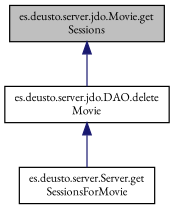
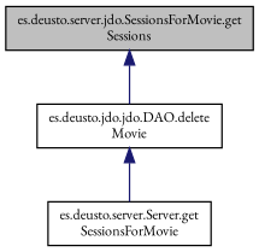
  digraph {
    fontname="EB Garamond"
    rankdir=TB
    node [color=black fillcolor=white fontname="EB Garamond" fontsize=10 shape=record style=filled]
    edge [color=midnightblue dir=back fontname="EB Garamond" fontsize=10 labelfontname=Helvetica labelfontsize=10 style=solid]
-   n1 [fillcolor=grey75 fontcolor=black height=0.2 label="es.deusto.server.jdo.Movie.get\lSessions" width=0.4]
-   n2 [height=0.2 label="es.deusto.server.jdo.DAO.delete\lMovie" width=0.4]
+   n1 [fillcolor=grey75 fontcolor=black height=0.2 label="es.deusto.server.jdo.SessionsForMovie.get\lSessions" width=0.4]
+   n2 [height=0.2 label="es.deusto.jdo.jdo.DAO.delete\lMovie" width=0.4]
    n3 [height=0.2 label="es.deusto.server.Server.get\lSessionsForMovie" width=0.4]
    n1 -> n2
    n2 -> n3
  }
